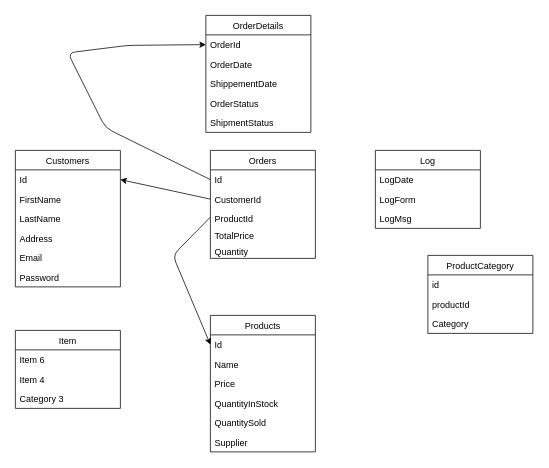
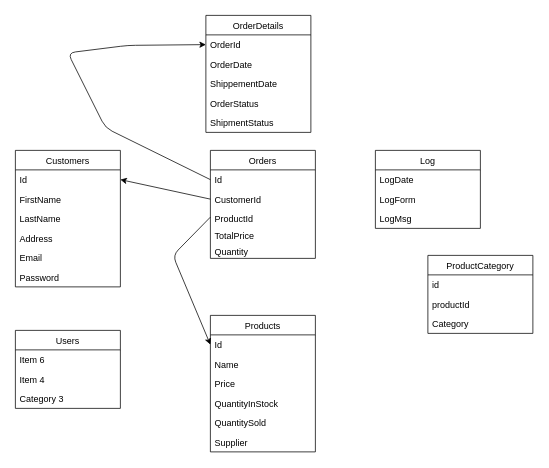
  <mxCell id="0" />
  <mxCell id="1" parent="0" />
  <mxCell id="2" value="Orders" style="swimlane;fontStyle=0;childLayout=stackLayout;horizontal=1;startSize=26;horizontalStack=0;resizeParent=1;resizeParentMax=0;resizeLast=0;collapsible=1;marginBottom=0;" vertex="1" parent="1"><mxGeometry x="280" y="200" width="140" height="144" as="geometry" /></mxCell>
  <mxCell id="3" value="Id" style="text;strokeColor=none;fillColor=none;align=left;verticalAlign=top;spacingLeft=4;spacingRight=4;overflow=hidden;rotatable=0;points=[[0,0.5],[1,0.5]];portConstraint=eastwest;" vertex="1" parent="2"><mxGeometry y="26" width="140" height="26" as="geometry" /></mxCell>
  <mxCell id="4" value="CustomerId" style="text;strokeColor=none;fillColor=none;align=left;verticalAlign=top;spacingLeft=4;spacingRight=4;overflow=hidden;rotatable=0;points=[[0,0.5],[1,0.5]];portConstraint=eastwest;" vertex="1" parent="2"><mxGeometry y="52" width="140" height="26" as="geometry" /></mxCell>
  <mxCell id="5" value="ProductId" style="text;strokeColor=none;fillColor=none;align=left;verticalAlign=top;spacingLeft=4;spacingRight=4;overflow=hidden;rotatable=0;points=[[0,0.5],[1,0.5]];portConstraint=eastwest;" vertex="1" parent="2"><mxGeometry y="78" width="140" height="22" as="geometry" /></mxCell>
  <mxCell id="6" value="TotalPrice" style="text;strokeColor=none;fillColor=none;align=left;verticalAlign=top;spacingLeft=4;spacingRight=4;overflow=hidden;rotatable=0;points=[[0,0.5],[1,0.5]];portConstraint=eastwest;" vertex="1" parent="2"><mxGeometry y="100" width="140" height="22" as="geometry" /></mxCell>
  <mxCell id="7" value="Quantity" style="text;strokeColor=none;fillColor=none;align=left;verticalAlign=top;spacingLeft=4;spacingRight=4;overflow=hidden;rotatable=0;points=[[0,0.5],[1,0.5]];portConstraint=eastwest;" vertex="1" parent="2"><mxGeometry y="122" width="140" height="22" as="geometry" /></mxCell>
  <mxCell id="8" value="Customers" style="swimlane;fontStyle=0;childLayout=stackLayout;horizontal=1;startSize=26;horizontalStack=0;resizeParent=1;resizeParentMax=0;resizeLast=0;collapsible=1;marginBottom=0;" vertex="1" parent="1"><mxGeometry x="20" y="200" width="140" height="182" as="geometry" /></mxCell>
  <mxCell id="9" value="Id" style="text;strokeColor=none;fillColor=none;align=left;verticalAlign=top;spacingLeft=4;spacingRight=4;overflow=hidden;rotatable=0;points=[[0,0.5],[1,0.5]];portConstraint=eastwest;" vertex="1" parent="8"><mxGeometry y="26" width="140" height="26" as="geometry" /></mxCell>
  <mxCell id="10" value="FirstName" style="text;strokeColor=none;fillColor=none;align=left;verticalAlign=top;spacingLeft=4;spacingRight=4;overflow=hidden;rotatable=0;points=[[0,0.5],[1,0.5]];portConstraint=eastwest;" vertex="1" parent="8"><mxGeometry y="52" width="140" height="26" as="geometry" /></mxCell>
  <mxCell id="11" value="LastName" style="text;strokeColor=none;fillColor=none;align=left;verticalAlign=top;spacingLeft=4;spacingRight=4;overflow=hidden;rotatable=0;points=[[0,0.5],[1,0.5]];portConstraint=eastwest;" vertex="1" parent="8"><mxGeometry y="78" width="140" height="26" as="geometry" /></mxCell>
  <mxCell id="12" value="Address" style="text;strokeColor=none;fillColor=none;align=left;verticalAlign=top;spacingLeft=4;spacingRight=4;overflow=hidden;rotatable=0;points=[[0,0.5],[1,0.5]];portConstraint=eastwest;" vertex="1" parent="8"><mxGeometry y="104" width="140" height="26" as="geometry" /></mxCell>
  <mxCell id="13" value="Email" style="text;strokeColor=none;fillColor=none;align=left;verticalAlign=top;spacingLeft=4;spacingRight=4;overflow=hidden;rotatable=0;points=[[0,0.5],[1,0.5]];portConstraint=eastwest;" vertex="1" parent="8"><mxGeometry y="130" width="140" height="26" as="geometry" /></mxCell>
  <mxCell id="14" value="Password" style="text;strokeColor=none;fillColor=none;align=left;verticalAlign=top;spacingLeft=4;spacingRight=4;overflow=hidden;rotatable=0;points=[[0,0.5],[1,0.5]];portConstraint=eastwest;" vertex="1" parent="8"><mxGeometry y="156" width="140" height="26" as="geometry" /></mxCell>
  <mxCell id="15" value="Products" style="swimlane;fontStyle=0;childLayout=stackLayout;horizontal=1;startSize=26;horizontalStack=0;resizeParent=1;resizeParentMax=0;resizeLast=0;collapsible=1;marginBottom=0;" vertex="1" parent="1"><mxGeometry x="280" y="420" width="140" height="182" as="geometry" /></mxCell>
  <mxCell id="16" value="Id" style="text;strokeColor=none;fillColor=none;align=left;verticalAlign=top;spacingLeft=4;spacingRight=4;overflow=hidden;rotatable=0;points=[[0,0.5],[1,0.5]];portConstraint=eastwest;" vertex="1" parent="15"><mxGeometry y="26" width="140" height="26" as="geometry" /></mxCell>
  <mxCell id="17" value="Name" style="text;strokeColor=none;fillColor=none;align=left;verticalAlign=top;spacingLeft=4;spacingRight=4;overflow=hidden;rotatable=0;points=[[0,0.5],[1,0.5]];portConstraint=eastwest;" vertex="1" parent="15"><mxGeometry y="52" width="140" height="26" as="geometry" /></mxCell>
  <mxCell id="18" value="Price" style="text;strokeColor=none;fillColor=none;align=left;verticalAlign=top;spacingLeft=4;spacingRight=4;overflow=hidden;rotatable=0;points=[[0,0.5],[1,0.5]];portConstraint=eastwest;" vertex="1" parent="15"><mxGeometry y="78" width="140" height="26" as="geometry" /></mxCell>
  <mxCell id="19" value="QuantityInStock" style="text;strokeColor=none;fillColor=none;align=left;verticalAlign=top;spacingLeft=4;spacingRight=4;overflow=hidden;rotatable=0;points=[[0,0.5],[1,0.5]];portConstraint=eastwest;" vertex="1" parent="15"><mxGeometry y="104" width="140" height="26" as="geometry" /></mxCell>
  <mxCell id="20" value="QuantitySold" style="text;strokeColor=none;fillColor=none;align=left;verticalAlign=top;spacingLeft=4;spacingRight=4;overflow=hidden;rotatable=0;points=[[0,0.5],[1,0.5]];portConstraint=eastwest;" vertex="1" parent="15"><mxGeometry y="130" width="140" height="26" as="geometry" /></mxCell>
  <mxCell id="21" value="Supplier" style="text;strokeColor=none;fillColor=none;align=left;verticalAlign=top;spacingLeft=4;spacingRight=4;overflow=hidden;rotatable=0;points=[[0,0.5],[1,0.5]];portConstraint=eastwest;" vertex="1" parent="15"><mxGeometry y="156" width="140" height="26" as="geometry" /></mxCell>
  <mxCell id="22" value="" style="endArrow=classic;html=1;exitX=0;exitY=0.5;exitDx=0;exitDy=0;entryX=0;entryY=0.5;entryDx=0;entryDy=0;" edge="1" parent="1" source="5" target="16"><mxGeometry width="50" height="50" relative="1" as="geometry"><mxPoint x="240" y="420" as="sourcePoint" /><mxPoint x="290" y="370" as="targetPoint" /><Array as="points"><mxPoint x="230" y="340" /></Array></mxGeometry></mxCell>
  <mxCell id="23" style="edgeStyle=orthogonalEdgeStyle;rounded=0;orthogonalLoop=1;jettySize=auto;html=1;" edge="1" parent="1"><mxGeometry relative="1" as="geometry"><mxPoint x="280" y="240" as="targetPoint" /><mxPoint x="280" y="240" as="sourcePoint" /></mxGeometry></mxCell>
  <mxCell id="24" value="" style="endArrow=classic;html=1;entryX=1;entryY=0.5;entryDx=0;entryDy=0;exitX=0;exitY=0.5;exitDx=0;exitDy=0;" edge="1" parent="1" source="4" target="9"><mxGeometry width="50" height="50" relative="1" as="geometry"><mxPoint x="200" y="303" as="sourcePoint" /><mxPoint x="250" y="253" as="targetPoint" /></mxGeometry></mxCell>
  <mxCell id="25" value="OrderDetails" style="swimlane;fontStyle=0;childLayout=stackLayout;horizontal=1;startSize=26;horizontalStack=0;resizeParent=1;resizeParentMax=0;resizeLast=0;collapsible=1;marginBottom=0;" vertex="1" parent="1"><mxGeometry x="274" y="20" width="140" height="156" as="geometry" /></mxCell>
  <mxCell id="26" value="OrderId" style="text;strokeColor=none;fillColor=none;align=left;verticalAlign=top;spacingLeft=4;spacingRight=4;overflow=hidden;rotatable=0;points=[[0,0.5],[1,0.5]];portConstraint=eastwest;" vertex="1" parent="25"><mxGeometry y="26" width="140" height="26" as="geometry" /></mxCell>
  <mxCell id="27" value="OrderDate" style="text;strokeColor=none;fillColor=none;align=left;verticalAlign=top;spacingLeft=4;spacingRight=4;overflow=hidden;rotatable=0;points=[[0,0.5],[1,0.5]];portConstraint=eastwest;" vertex="1" parent="25"><mxGeometry y="52" width="140" height="26" as="geometry" /></mxCell>
  <mxCell id="28" value="ShippementDate" style="text;strokeColor=none;fillColor=none;align=left;verticalAlign=top;spacingLeft=4;spacingRight=4;overflow=hidden;rotatable=0;points=[[0,0.5],[1,0.5]];portConstraint=eastwest;" vertex="1" parent="25"><mxGeometry y="78" width="140" height="26" as="geometry" /></mxCell>
  <mxCell id="29" value="OrderStatus" style="text;strokeColor=none;fillColor=none;align=left;verticalAlign=top;spacingLeft=4;spacingRight=4;overflow=hidden;rotatable=0;points=[[0,0.5],[1,0.5]];portConstraint=eastwest;" vertex="1" parent="25"><mxGeometry y="104" width="140" height="26" as="geometry" /></mxCell>
  <mxCell id="30" value="ShipmentStatus" style="text;strokeColor=none;fillColor=none;align=left;verticalAlign=top;spacingLeft=4;spacingRight=4;overflow=hidden;rotatable=0;points=[[0,0.5],[1,0.5]];portConstraint=eastwest;" vertex="1" parent="25"><mxGeometry y="130" width="140" height="26" as="geometry" /></mxCell>
  <mxCell id="31" value="Log" style="swimlane;fontStyle=0;childLayout=stackLayout;horizontal=1;startSize=26;horizontalStack=0;resizeParent=1;resizeParentMax=0;resizeLast=0;collapsible=1;marginBottom=0;" vertex="1" parent="1"><mxGeometry x="500" y="200" width="140" height="104" as="geometry" /></mxCell>
  <mxCell id="32" value="LogDate" style="text;strokeColor=none;fillColor=none;align=left;verticalAlign=top;spacingLeft=4;spacingRight=4;overflow=hidden;rotatable=0;points=[[0,0.5],[1,0.5]];portConstraint=eastwest;" vertex="1" parent="31"><mxGeometry y="26" width="140" height="26" as="geometry" /></mxCell>
  <mxCell id="33" value="LogForm" style="text;strokeColor=none;fillColor=none;align=left;verticalAlign=top;spacingLeft=4;spacingRight=4;overflow=hidden;rotatable=0;points=[[0,0.5],[1,0.5]];portConstraint=eastwest;" vertex="1" parent="31"><mxGeometry y="52" width="140" height="26" as="geometry" /></mxCell>
  <mxCell id="34" value="LogMsg" style="text;strokeColor=none;fillColor=none;align=left;verticalAlign=top;spacingLeft=4;spacingRight=4;overflow=hidden;rotatable=0;points=[[0,0.5],[1,0.5]];portConstraint=eastwest;" vertex="1" parent="31"><mxGeometry y="78" width="140" height="26" as="geometry" /></mxCell>
- <mxCell id="35" value="Item" style="swimlane;fontStyle=0;childLayout=stackLayout;horizontal=1;startSize=26;horizontalStack=0;resizeParent=1;resizeParentMax=0;resizeLast=0;collapsible=1;marginBottom=0;" vertex="1" parent="1"><mxGeometry x="20" y="440" width="140" height="104" as="geometry" /></mxCell>
+ <mxCell id="35" value="Users" style="swimlane;fontStyle=0;childLayout=stackLayout;horizontal=1;startSize=26;horizontalStack=0;resizeParent=1;resizeParentMax=0;resizeLast=0;collapsible=1;marginBottom=0;" vertex="1" parent="1"><mxGeometry x="20" y="440" width="140" height="104" as="geometry" /></mxCell>
  <mxCell id="36" value="Item 6" style="text;strokeColor=none;fillColor=none;align=left;verticalAlign=top;spacingLeft=4;spacingRight=4;overflow=hidden;rotatable=0;points=[[0,0.5],[1,0.5]];portConstraint=eastwest;" vertex="1" parent="35"><mxGeometry y="26" width="140" height="26" as="geometry" /></mxCell>
  <mxCell id="37" value="Item 4" style="text;strokeColor=none;fillColor=none;align=left;verticalAlign=top;spacingLeft=4;spacingRight=4;overflow=hidden;rotatable=0;points=[[0,0.5],[1,0.5]];portConstraint=eastwest;" vertex="1" parent="35"><mxGeometry y="52" width="140" height="26" as="geometry" /></mxCell>
  <mxCell id="38" value="Category 3" style="text;strokeColor=none;fillColor=none;align=left;verticalAlign=top;spacingLeft=4;spacingRight=4;overflow=hidden;rotatable=0;points=[[0,0.5],[1,0.5]];portConstraint=eastwest;" vertex="1" parent="35"><mxGeometry y="78" width="140" height="26" as="geometry" /></mxCell>
  <mxCell id="39" value="" style="endArrow=classic;html=1;exitX=0;exitY=0.5;exitDx=0;exitDy=0;entryX=0;entryY=0.5;entryDx=0;entryDy=0;" edge="1" parent="1" source="3" target="26"><mxGeometry width="50" height="50" relative="1" as="geometry"><mxPoint x="170" y="140" as="sourcePoint" /><mxPoint x="220" y="90" as="targetPoint" /><Array as="points"><mxPoint x="140" y="170" /><mxPoint x="90" y="70" /><mxPoint x="170" y="60" /></Array></mxGeometry></mxCell>
  <mxCell id="40" value="ProductCategory" style="swimlane;fontStyle=0;childLayout=stackLayout;horizontal=1;startSize=26;horizontalStack=0;resizeParent=1;resizeParentMax=0;resizeLast=0;collapsible=1;marginBottom=0;" vertex="1" parent="1"><mxGeometry x="570" y="340" width="140" height="104" as="geometry" /></mxCell>
  <mxCell id="41" value="id" style="text;strokeColor=none;fillColor=none;align=left;verticalAlign=top;spacingLeft=4;spacingRight=4;overflow=hidden;rotatable=0;points=[[0,0.5],[1,0.5]];portConstraint=eastwest;" vertex="1" parent="40"><mxGeometry y="26" width="140" height="26" as="geometry" /></mxCell>
  <mxCell id="42" value="productId" style="text;strokeColor=none;fillColor=none;align=left;verticalAlign=top;spacingLeft=4;spacingRight=4;overflow=hidden;rotatable=0;points=[[0,0.5],[1,0.5]];portConstraint=eastwest;" vertex="1" parent="40"><mxGeometry y="52" width="140" height="26" as="geometry" /></mxCell>
  <mxCell id="43" value="Category" style="text;strokeColor=none;fillColor=none;align=left;verticalAlign=top;spacingLeft=4;spacingRight=4;overflow=hidden;rotatable=0;points=[[0,0.5],[1,0.5]];portConstraint=eastwest;" vertex="1" parent="40"><mxGeometry y="78" width="140" height="26" as="geometry" /></mxCell>
